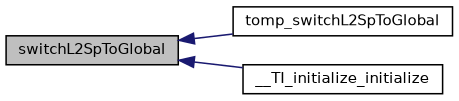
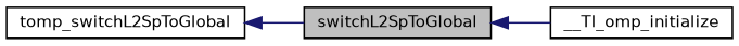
  digraph {
    rankdir=LR
    node [color=black fillcolor=white fontname=Helvetica fontsize=10 shape=record style=filled]
    edge [color=midnightblue dir=back fontname=Helvetica fontsize=10 labelfontname=Helvetica labelfontsize=10 style=solid]
    n1 [fillcolor=grey75 fontcolor=black height=0.2 label=switchL2SpToGlobal width=0.4]
    n2 [height=0.2 label=tomp_switchL2SpToGlobal width=0.4]
-   n3 [height=0.2 label=__TI_initialize_initialize width=0.4]
-   n1 -> n2
+   n3 [height=0.2 label=__TI_omp_initialize width=0.4]
+   n2 -> n1
    n1 -> n3
  }
